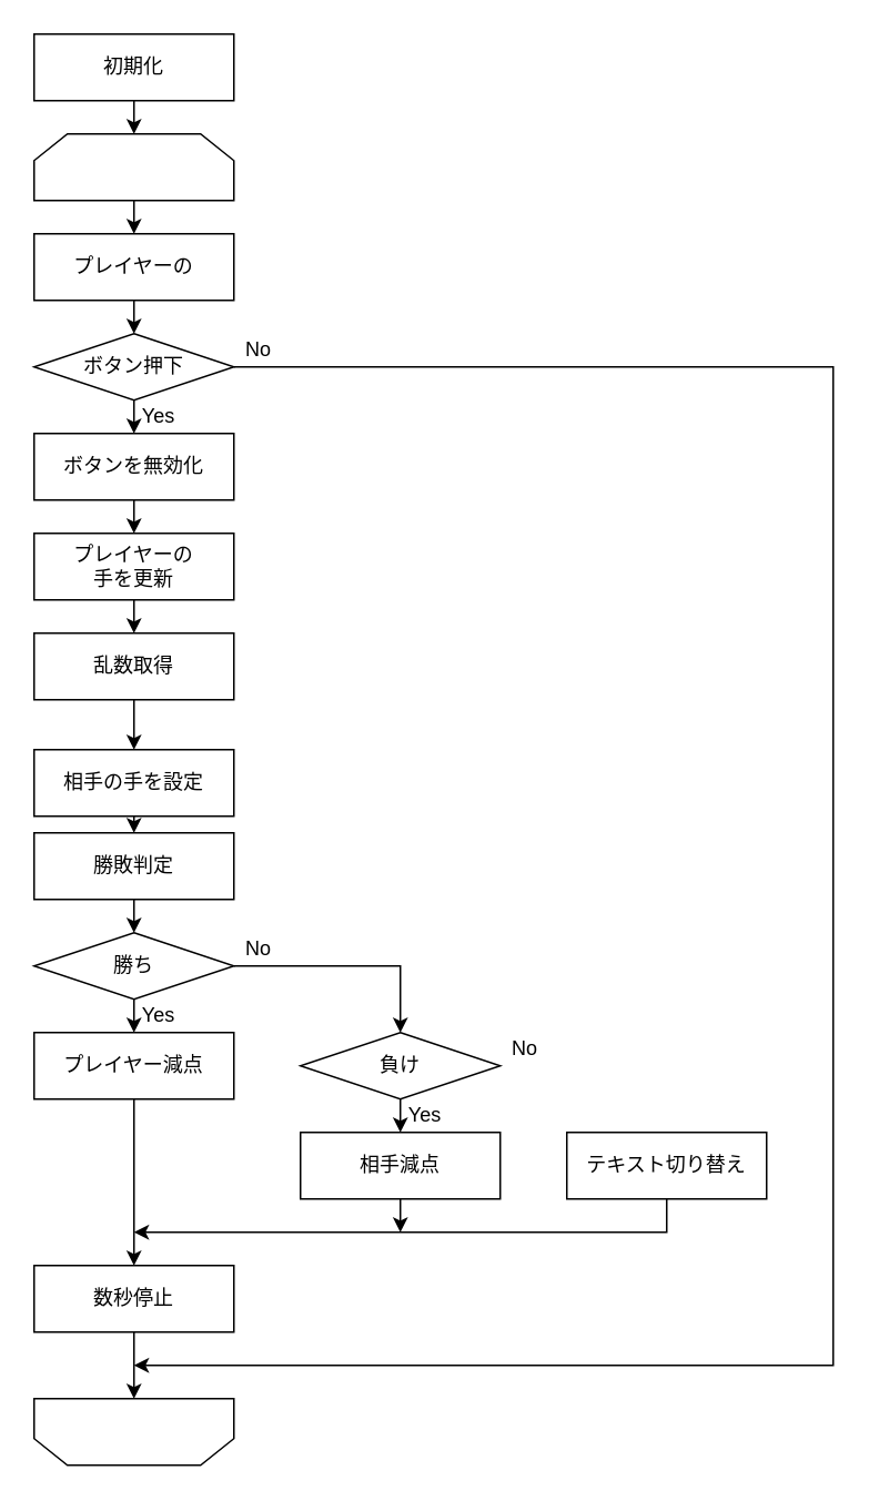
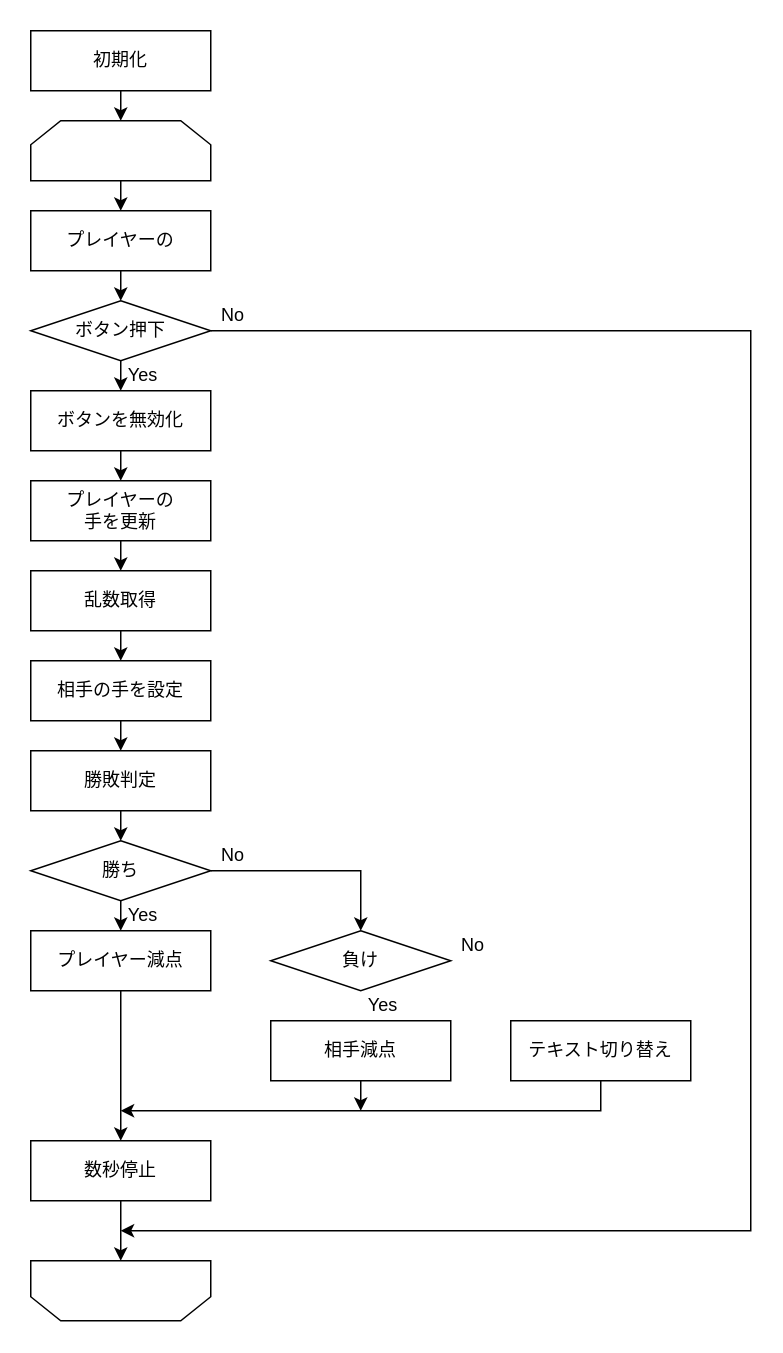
  <mxCell id="0" />
  <mxCell id="1" parent="0" />
  <mxCell id="2" style="edgeStyle=orthogonalEdgeStyle;rounded=0;orthogonalLoop=1;jettySize=auto;html=1;exitX=0.5;exitY=1;exitDx=0;exitDy=0;entryX=0.5;entryY=0;entryDx=0;entryDy=0;" parent="1" source="3" target="5" edge="1"><mxGeometry relative="1" as="geometry" /></mxCell>
  <mxCell id="3" value="初期化" style="rounded=0;whiteSpace=wrap;html=1;" parent="1" vertex="1"><mxGeometry x="20" y="20" width="120" height="40" as="geometry" /></mxCell>
  <mxCell id="4" style="edgeStyle=orthogonalEdgeStyle;rounded=0;orthogonalLoop=1;jettySize=auto;html=1;exitX=0.5;exitY=1;exitDx=0;exitDy=0;entryX=0.5;entryY=0;entryDx=0;entryDy=0;" parent="1" source="5" target="7" edge="1"><mxGeometry relative="1" as="geometry" /></mxCell>
  <mxCell id="5" value="" style="shape=loopLimit;whiteSpace=wrap;html=1;" parent="1" vertex="1"><mxGeometry x="20" y="80" width="120" height="40" as="geometry" /></mxCell>
  <mxCell id="6" style="edgeStyle=orthogonalEdgeStyle;rounded=0;orthogonalLoop=1;jettySize=auto;html=1;exitX=0.5;exitY=1;exitDx=0;exitDy=0;entryX=0.5;entryY=0;entryDx=0;entryDy=0;" parent="1" source="7" target="10" edge="1"><mxGeometry relative="1" as="geometry" /></mxCell>
  <mxCell id="7" value="プレイヤーの" style="rounded=0;whiteSpace=wrap;html=1;" parent="1" vertex="1"><mxGeometry x="20" y="140" width="120" height="40" as="geometry" /></mxCell>
  <mxCell id="8" style="edgeStyle=orthogonalEdgeStyle;rounded=0;orthogonalLoop=1;jettySize=auto;html=1;exitX=0.5;exitY=1;exitDx=0;exitDy=0;entryX=0.5;entryY=0;entryDx=0;entryDy=0;" parent="1" source="10" target="31" edge="1"><mxGeometry relative="1" as="geometry" /></mxCell>
  <mxCell id="9" style="edgeStyle=orthogonalEdgeStyle;rounded=0;orthogonalLoop=1;jettySize=auto;html=1;exitX=1;exitY=0.5;exitDx=0;exitDy=0;" parent="1" source="10" edge="1"><mxGeometry relative="1" as="geometry"><mxPoint x="80" y="820" as="targetPoint" /><Array as="points"><mxPoint x="500" y="220" /><mxPoint x="500" y="820" /></Array></mxGeometry></mxCell>
  <mxCell id="10" value="ボタン押下" style="rhombus;whiteSpace=wrap;html=1;" parent="1" vertex="1"><mxGeometry x="20" y="200" width="120" height="40" as="geometry" /></mxCell>
  <mxCell id="11" style="edgeStyle=orthogonalEdgeStyle;rounded=0;orthogonalLoop=1;jettySize=auto;html=1;exitX=0.5;exitY=1;exitDx=0;exitDy=0;entryX=0.5;entryY=0;entryDx=0;entryDy=0;" parent="1" source="12" target="14" edge="1"><mxGeometry relative="1" as="geometry" /></mxCell>
  <mxCell id="12" value="プレイヤーの&lt;br&gt;手を更新" style="rounded=0;whiteSpace=wrap;html=1;" parent="1" vertex="1"><mxGeometry x="20" y="320" width="120" height="40" as="geometry" /></mxCell>
  <mxCell id="13" style="edgeStyle=orthogonalEdgeStyle;rounded=0;orthogonalLoop=1;jettySize=auto;html=1;exitX=0.5;exitY=1;exitDx=0;exitDy=0;entryX=0.5;entryY=0;entryDx=0;entryDy=0;" parent="1" source="14" target="16" edge="1"><mxGeometry relative="1" as="geometry" /></mxCell>
  <mxCell id="14" value="乱数取得" style="rounded=0;whiteSpace=wrap;html=1;" parent="1" vertex="1"><mxGeometry x="20" y="380" width="120" height="40" as="geometry" /></mxCell>
  <mxCell id="15" style="edgeStyle=orthogonalEdgeStyle;rounded=0;orthogonalLoop=1;jettySize=auto;html=1;exitX=0.5;exitY=1;exitDx=0;exitDy=0;entryX=0.5;entryY=0;entryDx=0;entryDy=0;" parent="1" source="16" target="18" edge="1"><mxGeometry relative="1" as="geometry" /></mxCell>
- <mxCell id="16" value="相手の手を設定" style="rounded=0;whiteSpace=wrap;html=1;" parent="1" vertex="1"><mxGeometry x="20" y="450" width="120" height="40" as="geometry" /></mxCell>
+ <mxCell id="16" value="相手の手を設定" style="rounded=0;whiteSpace=wrap;html=1;" parent="1" vertex="1"><mxGeometry x="20" y="440" width="120" height="40" as="geometry" /></mxCell>
  <mxCell id="17" style="edgeStyle=orthogonalEdgeStyle;rounded=0;orthogonalLoop=1;jettySize=auto;html=1;exitX=0.5;exitY=1;exitDx=0;exitDy=0;entryX=0.5;entryY=0;entryDx=0;entryDy=0;" parent="1" source="18" target="21" edge="1"><mxGeometry relative="1" as="geometry" /></mxCell>
  <mxCell id="18" value="勝敗判定" style="rounded=0;whiteSpace=wrap;html=1;" parent="1" vertex="1"><mxGeometry x="20" y="500" width="120" height="40" as="geometry" /></mxCell>
  <mxCell id="19" style="edgeStyle=orthogonalEdgeStyle;rounded=0;orthogonalLoop=1;jettySize=auto;html=1;exitX=0.5;exitY=1;exitDx=0;exitDy=0;entryX=0.5;entryY=0;entryDx=0;entryDy=0;" parent="1" source="21" target="23" edge="1"><mxGeometry relative="1" as="geometry" /></mxCell>
  <mxCell id="20" style="edgeStyle=orthogonalEdgeStyle;rounded=0;orthogonalLoop=1;jettySize=auto;html=1;exitX=1;exitY=0.5;exitDx=0;exitDy=0;entryX=0.5;entryY=0;entryDx=0;entryDy=0;" parent="1" source="21" target="25" edge="1"><mxGeometry relative="1" as="geometry" /></mxCell>
  <mxCell id="21" value="勝ち" style="rhombus;whiteSpace=wrap;html=1;" parent="1" vertex="1"><mxGeometry x="20" y="560" width="120" height="40" as="geometry" /></mxCell>
  <mxCell id="22" style="edgeStyle=orthogonalEdgeStyle;rounded=0;orthogonalLoop=1;jettySize=auto;html=1;exitX=0.5;exitY=1;exitDx=0;exitDy=0;entryX=0.5;entryY=0;entryDx=0;entryDy=0;" parent="1" source="23" target="33" edge="1"><mxGeometry relative="1" as="geometry" /></mxCell>
  <mxCell id="23" value="プレイヤー減点" style="rounded=0;whiteSpace=wrap;html=1;" parent="1" vertex="1"><mxGeometry x="20" y="620" width="120" height="40" as="geometry" /></mxCell>
- <mxCell id="24" style="edgeStyle=orthogonalEdgeStyle;rounded=0;orthogonalLoop=1;jettySize=auto;html=1;exitX=0.5;exitY=1;exitDx=0;exitDy=0;entryX=0.5;entryY=0;entryDx=0;entryDy=0;" parent="1" source="25" target="27" edge="1"><mxGeometry relative="1" as="geometry" /></mxCell>
  <mxCell id="25" value="負け" style="rhombus;whiteSpace=wrap;html=1;" parent="1" vertex="1"><mxGeometry x="180" y="620" width="120" height="40" as="geometry" /></mxCell>
  <mxCell id="26" style="edgeStyle=orthogonalEdgeStyle;rounded=0;orthogonalLoop=1;jettySize=auto;html=1;exitX=0.5;exitY=1;exitDx=0;exitDy=0;" parent="1" source="27" edge="1"><mxGeometry relative="1" as="geometry"><mxPoint x="240" y="740" as="targetPoint" /></mxGeometry></mxCell>
  <mxCell id="27" value="相手減点" style="rounded=0;whiteSpace=wrap;html=1;" parent="1" vertex="1"><mxGeometry x="180" y="680" width="120" height="40" as="geometry" /></mxCell>
  <mxCell id="28" style="edgeStyle=orthogonalEdgeStyle;rounded=0;orthogonalLoop=1;jettySize=auto;html=1;exitX=0.5;exitY=1;exitDx=0;exitDy=0;" parent="1" source="29" edge="1"><mxGeometry relative="1" as="geometry"><mxPoint x="80" y="740" as="targetPoint" /><Array as="points"><mxPoint x="400" y="740" /></Array></mxGeometry></mxCell>
  <mxCell id="29" value="テキスト切り替え" style="rounded=0;whiteSpace=wrap;html=1;" parent="1" vertex="1"><mxGeometry x="340" y="680" width="120" height="40" as="geometry" /></mxCell>
  <mxCell id="30" style="edgeStyle=orthogonalEdgeStyle;rounded=0;orthogonalLoop=1;jettySize=auto;html=1;exitX=0.5;exitY=1;exitDx=0;exitDy=0;entryX=0.5;entryY=0;entryDx=0;entryDy=0;" parent="1" source="31" target="12" edge="1"><mxGeometry relative="1" as="geometry" /></mxCell>
  <mxCell id="31" value="ボタンを無効化" style="rounded=0;whiteSpace=wrap;html=1;" parent="1" vertex="1"><mxGeometry x="20" y="260" width="120" height="40" as="geometry" /></mxCell>
  <mxCell id="32" style="edgeStyle=orthogonalEdgeStyle;rounded=0;orthogonalLoop=1;jettySize=auto;html=1;exitX=0.5;exitY=1;exitDx=0;exitDy=0;entryX=0.5;entryY=1;entryDx=0;entryDy=0;" parent="1" source="33" target="34" edge="1"><mxGeometry relative="1" as="geometry" /></mxCell>
  <mxCell id="33" value="数秒停止" style="rounded=0;whiteSpace=wrap;html=1;" parent="1" vertex="1"><mxGeometry x="20" y="760" width="120" height="40" as="geometry" /></mxCell>
  <mxCell id="34" value="" style="shape=loopLimit;whiteSpace=wrap;html=1;rotation=180;" parent="1" vertex="1"><mxGeometry x="20" y="840" width="120" height="40" as="geometry" /></mxCell>
  <mxCell id="35" value="Yes" style="text;html=1;strokeColor=none;fillColor=none;align=center;verticalAlign=middle;whiteSpace=wrap;rounded=0;" parent="1" vertex="1"><mxGeometry x="80" y="240" width="30" height="20" as="geometry" /></mxCell>
  <mxCell id="36" value="Yes" style="text;html=1;strokeColor=none;fillColor=none;align=center;verticalAlign=middle;whiteSpace=wrap;rounded=0;" parent="1" vertex="1"><mxGeometry x="80" y="600" width="30" height="20" as="geometry" /></mxCell>
  <mxCell id="37" value="Yes" style="text;html=1;strokeColor=none;fillColor=none;align=center;verticalAlign=middle;whiteSpace=wrap;rounded=0;" parent="1" vertex="1"><mxGeometry x="240" y="660" width="30" height="20" as="geometry" /></mxCell>
  <mxCell id="38" value="No" style="text;html=1;strokeColor=none;fillColor=none;align=center;verticalAlign=middle;whiteSpace=wrap;rounded=0;" parent="1" vertex="1"><mxGeometry x="140" y="200" width="30" height="20" as="geometry" /></mxCell>
  <mxCell id="39" value="No" style="text;html=1;strokeColor=none;fillColor=none;align=center;verticalAlign=middle;whiteSpace=wrap;rounded=0;" parent="1" vertex="1"><mxGeometry x="140" y="560" width="30" height="20" as="geometry" /></mxCell>
  <mxCell id="40" value="No" style="text;html=1;strokeColor=none;fillColor=none;align=center;verticalAlign=middle;whiteSpace=wrap;rounded=0;" parent="1" vertex="1"><mxGeometry x="300" y="620" width="30" height="20" as="geometry" /></mxCell>
